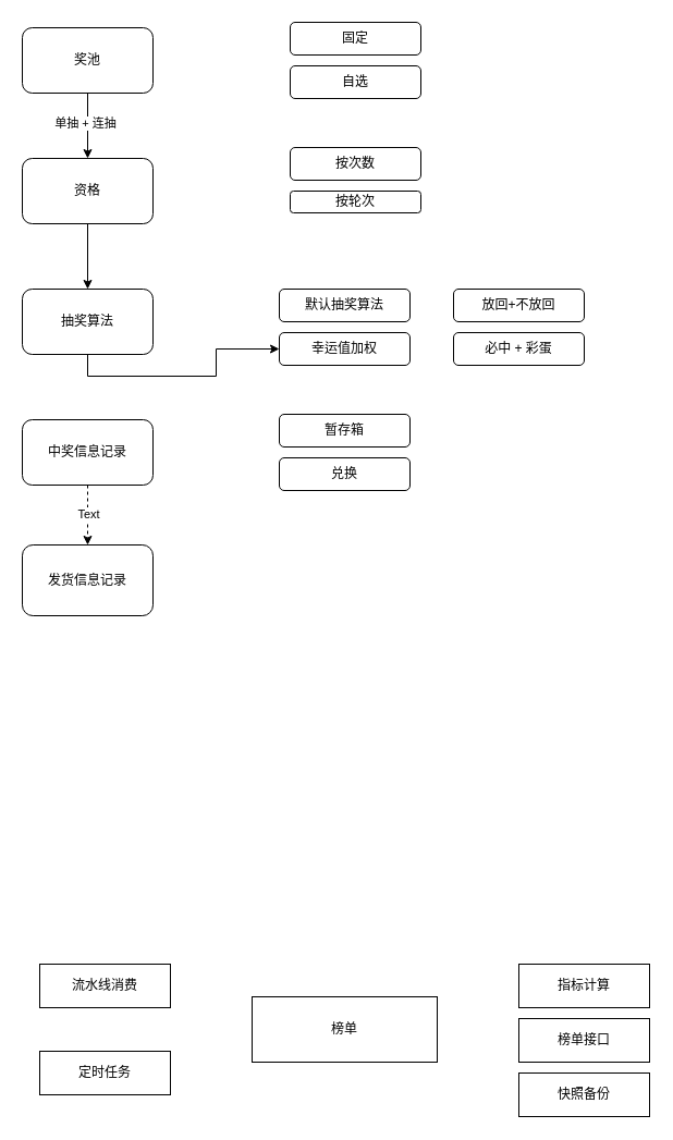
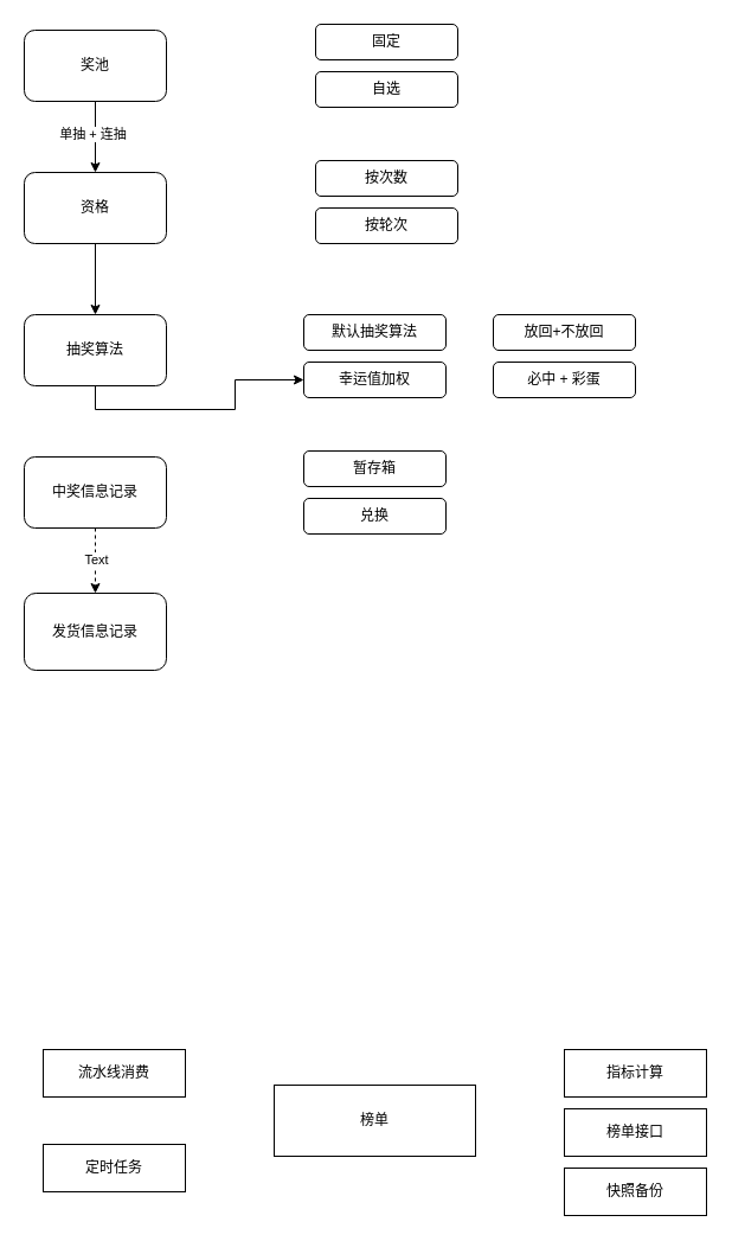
  <mxCell id="0" />
  <mxCell id="1" parent="0" />
  <mxCell id="2" style="edgeStyle=orthogonalEdgeStyle;rounded=0;orthogonalLoop=1;jettySize=auto;html=1;exitX=0.5;exitY=1;exitDx=0;exitDy=0;" parent="1" source="4" target="11" edge="1"><mxGeometry relative="1" as="geometry" /></mxCell>
  <mxCell id="3" value="单抽 + 连抽" style="edgeLabel;html=1;align=center;verticalAlign=middle;resizable=0;points=[];" parent="2" vertex="1" connectable="0"><mxGeometry x="-0.1" y="-3" relative="1" as="geometry"><mxPoint as="offset" /></mxGeometry></mxCell>
  <mxCell id="4" value="奖池" style="rounded=1;whiteSpace=wrap;html=1;" parent="1" vertex="1"><mxGeometry x="20" y="25" width="120" height="60" as="geometry" /></mxCell>
  <mxCell id="5" style="edgeStyle=orthogonalEdgeStyle;rounded=0;orthogonalLoop=1;jettySize=auto;html=1;exitX=0.5;exitY=1;exitDx=0;exitDy=0;" parent="1" source="6" target="12" edge="1"><mxGeometry relative="1" as="geometry" /></mxCell>
  <mxCell id="6" value="抽奖算法" style="rounded=1;whiteSpace=wrap;html=1;" parent="1" vertex="1"><mxGeometry x="20" y="265" width="120" height="60" as="geometry" /></mxCell>
  <mxCell id="7" style="edgeStyle=orthogonalEdgeStyle;rounded=0;orthogonalLoop=1;jettySize=auto;html=1;exitX=0.5;exitY=1;exitDx=0;exitDy=0;dashed=1;" parent="1" source="9" target="13" edge="1"><mxGeometry relative="1" as="geometry" /></mxCell>
  <mxCell id="8" value="Text" style="edgeLabel;html=1;align=center;verticalAlign=middle;resizable=0;points=[];" parent="7" vertex="1" connectable="0"><mxGeometry x="-0.054" relative="1" as="geometry"><mxPoint as="offset" /></mxGeometry></mxCell>
  <mxCell id="9" value="中奖信息记录" style="rounded=1;whiteSpace=wrap;html=1;" parent="1" vertex="1"><mxGeometry x="20" y="385" width="120" height="60" as="geometry" /></mxCell>
  <mxCell id="10" style="edgeStyle=orthogonalEdgeStyle;rounded=0;orthogonalLoop=1;jettySize=auto;html=1;exitX=0.5;exitY=1;exitDx=0;exitDy=0;" parent="1" source="11" target="6" edge="1"><mxGeometry relative="1" as="geometry" /></mxCell>
  <mxCell id="11" value="资格" style="rounded=1;whiteSpace=wrap;html=1;" parent="1" vertex="1"><mxGeometry x="20" y="145" width="120" height="60" as="geometry" /></mxCell>
  <mxCell id="12" value="幸运值加权" style="rounded=1;whiteSpace=wrap;html=1;" parent="1" vertex="1"><mxGeometry x="256" y="305" width="120" height="30" as="geometry" /></mxCell>
  <mxCell id="13" value="发货信息记录" style="rounded=1;whiteSpace=wrap;html=1;" parent="1" vertex="1"><mxGeometry x="20" y="500" width="120" height="65" as="geometry" /></mxCell>
  <mxCell id="14" value="默认抽奖算法" style="rounded=1;whiteSpace=wrap;html=1;" parent="1" vertex="1"><mxGeometry x="256" y="265" width="120" height="30" as="geometry" /></mxCell>
  <mxCell id="15" value="固定" style="rounded=1;whiteSpace=wrap;html=1;" parent="1" vertex="1"><mxGeometry x="266" y="20" width="120" height="30" as="geometry" /></mxCell>
  <mxCell id="16" value="自选" style="rounded=1;whiteSpace=wrap;html=1;" parent="1" vertex="1"><mxGeometry x="266" y="60" width="120" height="30" as="geometry" /></mxCell>
  <mxCell id="17" value="放回+不放回" style="rounded=1;whiteSpace=wrap;html=1;" parent="1" vertex="1"><mxGeometry x="416" y="265" width="120" height="30" as="geometry" /></mxCell>
  <mxCell id="18" value="必中 + 彩蛋" style="rounded=1;whiteSpace=wrap;html=1;" parent="1" vertex="1"><mxGeometry x="416" y="305" width="120" height="30" as="geometry" /></mxCell>
  <mxCell id="19" value="按次数" style="rounded=1;whiteSpace=wrap;html=1;" parent="1" vertex="1"><mxGeometry x="266" y="135" width="120" height="30" as="geometry" /></mxCell>
- <mxCell id="20" value="按轮次" style="rounded=1;whiteSpace=wrap;html=1;" parent="1" vertex="1"><mxGeometry x="266" y="175" width="120" height="20" as="geometry" /></mxCell>
+ <mxCell id="20" value="按轮次" style="rounded=1;whiteSpace=wrap;html=1;" parent="1" vertex="1"><mxGeometry x="266" y="175" width="120" height="30" as="geometry" /></mxCell>
  <mxCell id="21" value="兑换" style="rounded=1;whiteSpace=wrap;html=1;" parent="1" vertex="1"><mxGeometry x="256" y="420" width="120" height="30" as="geometry" /></mxCell>
  <mxCell id="22" value="暂存箱" style="rounded=1;whiteSpace=wrap;html=1;" parent="1" vertex="1"><mxGeometry x="256" y="380" width="120" height="30" as="geometry" /></mxCell>
  <mxCell id="23" value="流水线消费" style="rounded=0;whiteSpace=wrap;html=1;" vertex="1" parent="1"><mxGeometry x="36" y="885" width="120" height="40" as="geometry" /></mxCell>
  <mxCell id="24" value="定时任务" style="rounded=0;whiteSpace=wrap;html=1;" vertex="1" parent="1"><mxGeometry x="36" y="965" width="120" height="40" as="geometry" /></mxCell>
  <mxCell id="25" value="榜单" style="rounded=0;whiteSpace=wrap;html=1;" vertex="1" parent="1"><mxGeometry x="231" y="915" width="170" height="60" as="geometry" /></mxCell>
  <mxCell id="26" value="指标计算" style="rounded=0;whiteSpace=wrap;html=1;" vertex="1" parent="1"><mxGeometry x="476" y="885" width="120" height="40" as="geometry" /></mxCell>
  <mxCell id="27" value="榜单接口" style="rounded=0;whiteSpace=wrap;html=1;" vertex="1" parent="1"><mxGeometry x="476" y="935" width="120" height="40" as="geometry" /></mxCell>
  <mxCell id="28" value="快照备份" style="rounded=0;whiteSpace=wrap;html=1;" vertex="1" parent="1"><mxGeometry x="476" y="985" width="120" height="40" as="geometry" /></mxCell>
